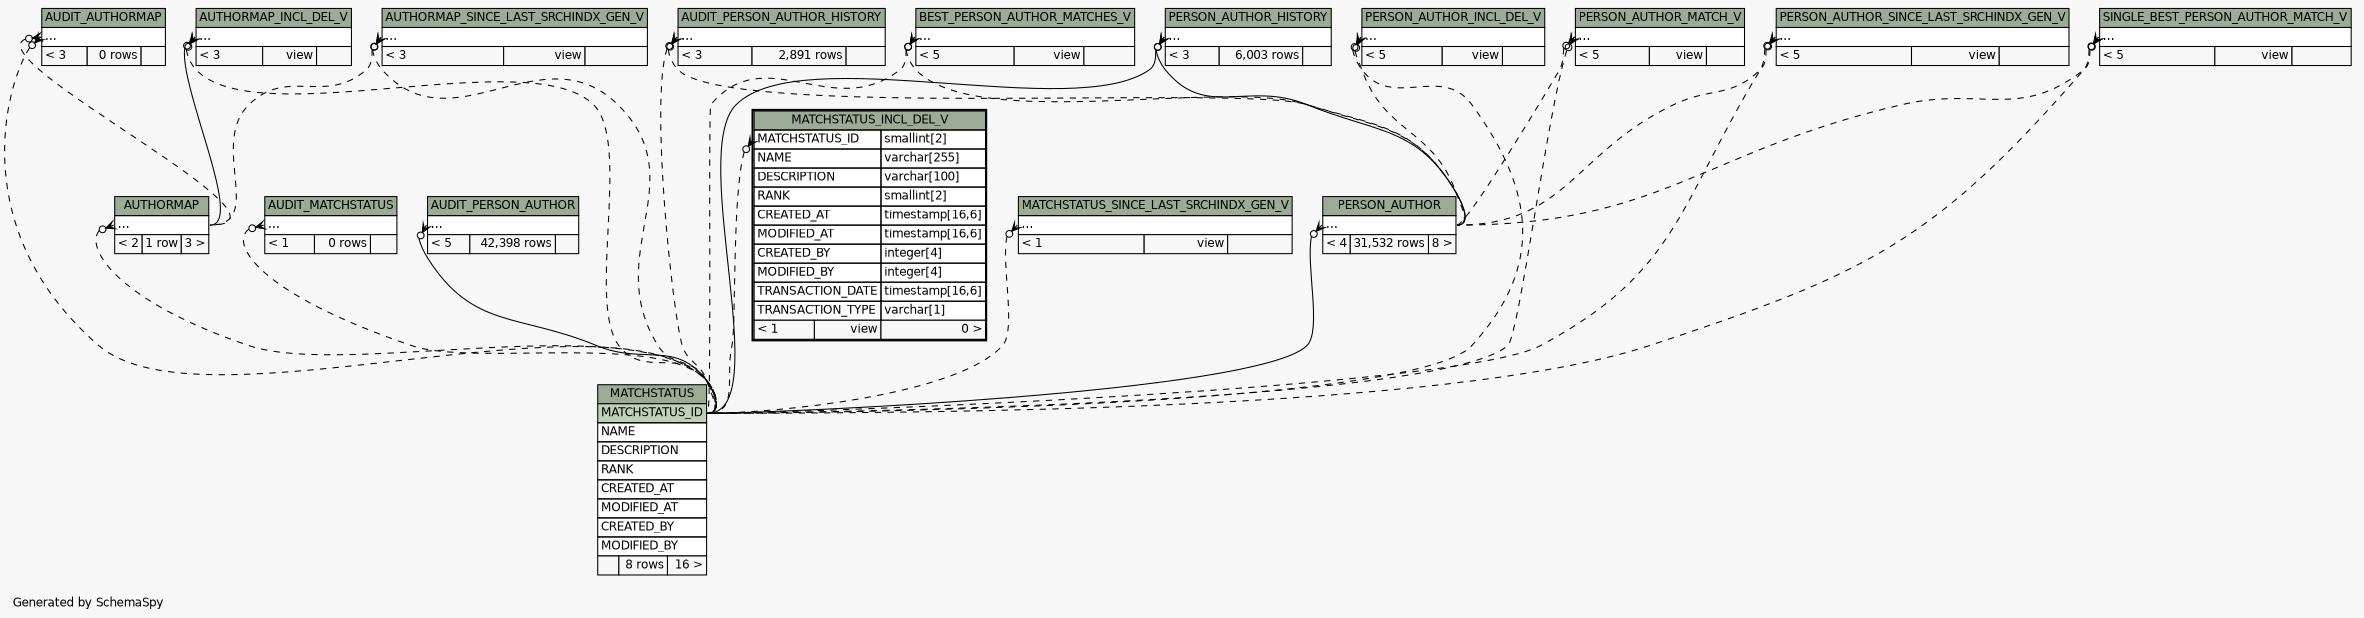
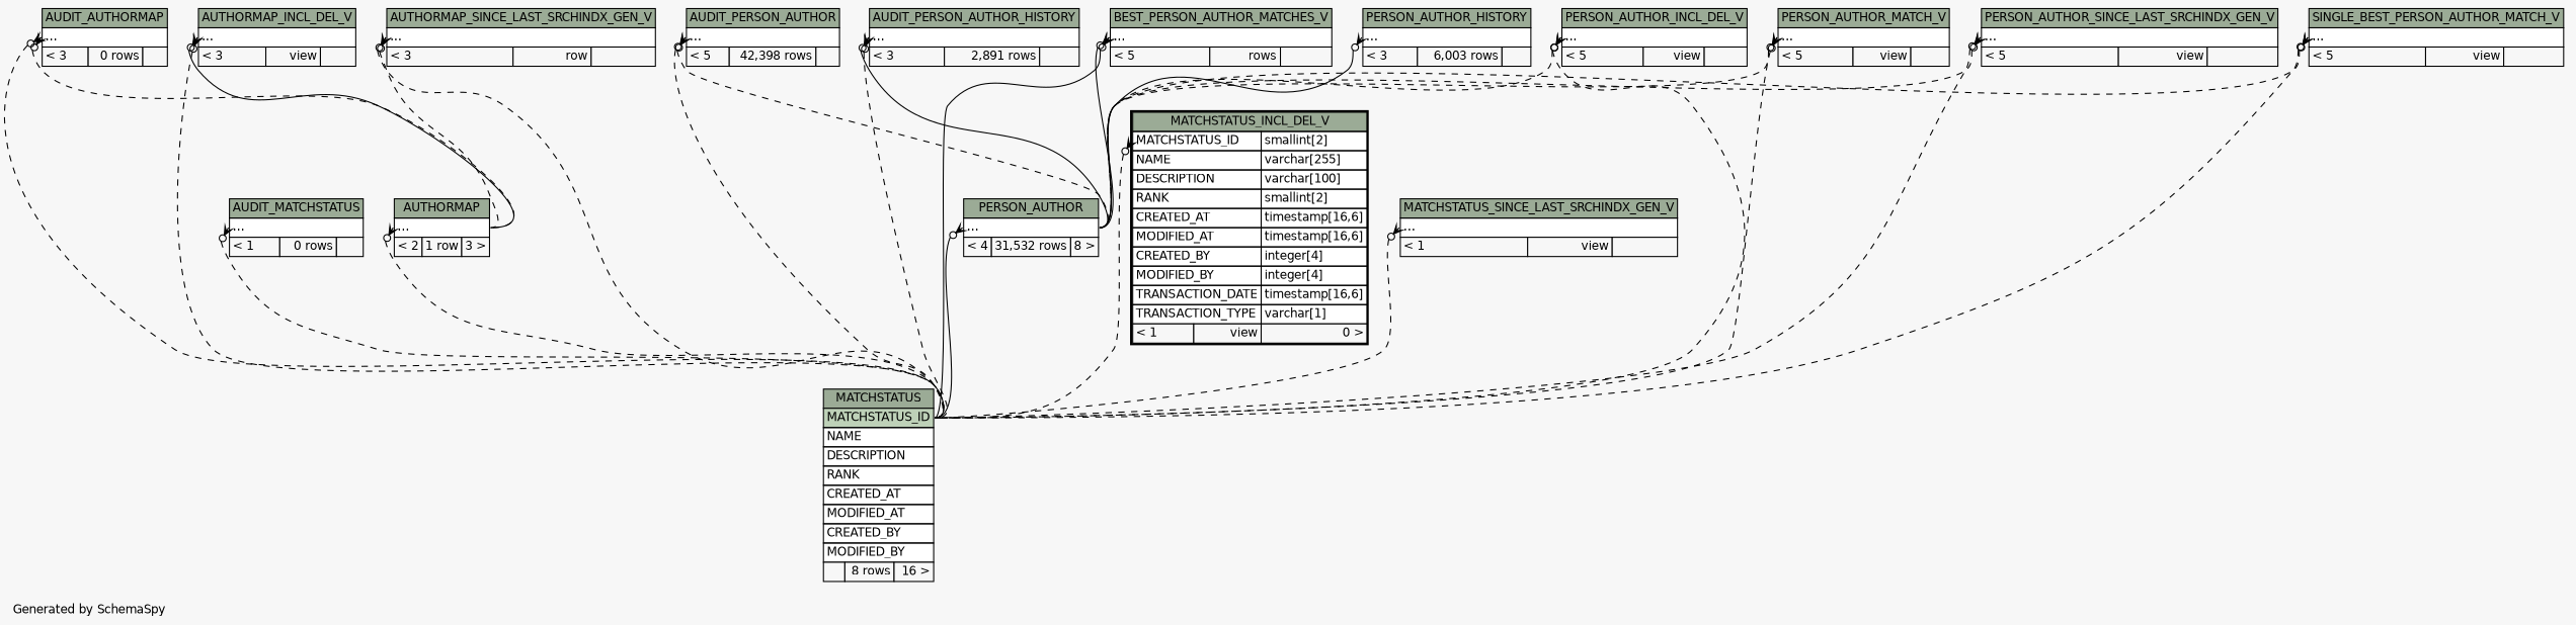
  digraph {
    bgcolor="#f7f7f7"
    fontname=Helvetica
    fontsize=11
    label="\nGenerated by SchemaSpy"
    labeljust=l
    nodesep=0.18
    rankdir=TB
    ranksep=0.46
    node [fontname=Helvetica fontsize=11 shape=plaintext]
    edge [arrowhead=none arrowsize=0.8 arrowtail=crowodot dir=back headport="MATCHSTATUS_ID:e" style=dashed tailport="elipses:w"]
    n1 [label=<     <TABLE BORDER="0" CELLBORDER="1" CELLSPACING="0" BGCOLOR="#ffffff">       <TR><TD COLSPAN="3" BGCOLOR="#9bab96" ALIGN="CENTER">AUDIT_AUTHORMAP</TD></TR>       <TR><TD PORT="elipses" COLSPAN="3" ALIGN="LEFT">...</TD></TR>       <TR><TD ALIGN="LEFT" BGCOLOR="#f7f7f7">&lt; 3</TD><TD ALIGN="RIGHT" BGCOLOR="#f7f7f7">0 rows</TD><TD ALIGN="RIGHT" BGCOLOR="#f7f7f7">  </TD></TR>     </TABLE>>]
    n2 [label=<     <TABLE BORDER="0" CELLBORDER="1" CELLSPACING="0" BGCOLOR="#ffffff">       <TR><TD COLSPAN="3" BGCOLOR="#9bab96" ALIGN="CENTER">AUTHORMAP</TD></TR>       <TR><TD PORT="elipses" COLSPAN="3" ALIGN="LEFT">...</TD></TR>       <TR><TD ALIGN="LEFT" BGCOLOR="#f7f7f7">&lt; 2</TD><TD ALIGN="RIGHT" BGCOLOR="#f7f7f7">1 row</TD><TD ALIGN="RIGHT" BGCOLOR="#f7f7f7">3 &gt;</TD></TR>     </TABLE>>]
    n3 [label=<     <TABLE BORDER="0" CELLBORDER="1" CELLSPACING="0" BGCOLOR="#ffffff">       <TR><TD COLSPAN="3" BGCOLOR="#9bab96" ALIGN="CENTER">MATCHSTATUS</TD></TR>       <TR><TD PORT="MATCHSTATUS_ID" COLSPAN="3" BGCOLOR="#bed1b8" ALIGN="LEFT">MATCHSTATUS_ID</TD></TR>       <TR><TD PORT="NAME" COLSPAN="3" ALIGN="LEFT">NAME</TD></TR>       <TR><TD PORT="DESCRIPTION" COLSPAN="3" ALIGN="LEFT">DESCRIPTION</TD></TR>       <TR><TD PORT="RANK" COLSPAN="3" ALIGN="LEFT">RANK</TD></TR>       <TR><TD PORT="CREATED_AT" COLSPAN="3" ALIGN="LEFT">CREATED_AT</TD></TR>       <TR><TD PORT="MODIFIED_AT" COLSPAN="3" ALIGN="LEFT">MODIFIED_AT</TD></TR>       <TR><TD PORT="CREATED_BY" COLSPAN="3" ALIGN="LEFT">CREATED_BY</TD></TR>       <TR><TD PORT="MODIFIED_BY" COLSPAN="3" ALIGN="LEFT">MODIFIED_BY</TD></TR>       <TR><TD ALIGN="LEFT" BGCOLOR="#f7f7f7">  </TD><TD ALIGN="RIGHT" BGCOLOR="#f7f7f7">8 rows</TD><TD ALIGN="RIGHT" BGCOLOR="#f7f7f7">16 &gt;</TD></TR>     </TABLE>>]
    n4 [label=<     <TABLE BORDER="0" CELLBORDER="1" CELLSPACING="0" BGCOLOR="#ffffff">       <TR><TD COLSPAN="3" BGCOLOR="#9bab96" ALIGN="CENTER">AUDIT_MATCHSTATUS</TD></TR>       <TR><TD PORT="elipses" COLSPAN="3" ALIGN="LEFT">...</TD></TR>       <TR><TD ALIGN="LEFT" BGCOLOR="#f7f7f7">&lt; 1</TD><TD ALIGN="RIGHT" BGCOLOR="#f7f7f7">0 rows</TD><TD ALIGN="RIGHT" BGCOLOR="#f7f7f7">  </TD></TR>     </TABLE>>]
    n5 [label=<     <TABLE BORDER="0" CELLBORDER="1" CELLSPACING="0" BGCOLOR="#ffffff">       <TR><TD COLSPAN="3" BGCOLOR="#9bab96" ALIGN="CENTER">AUDIT_PERSON_AUTHOR</TD></TR>       <TR><TD PORT="elipses" COLSPAN="3" ALIGN="LEFT">...</TD></TR>       <TR><TD ALIGN="LEFT" BGCOLOR="#f7f7f7">&lt; 5</TD><TD ALIGN="RIGHT" BGCOLOR="#f7f7f7">42,398 rows</TD><TD ALIGN="RIGHT" BGCOLOR="#f7f7f7">  </TD></TR>     </TABLE>>]
    n6 [label=<     <TABLE BORDER="0" CELLBORDER="1" CELLSPACING="0" BGCOLOR="#ffffff">       <TR><TD COLSPAN="3" BGCOLOR="#9bab96" ALIGN="CENTER">PERSON_AUTHOR</TD></TR>       <TR><TD PORT="elipses" COLSPAN="3" ALIGN="LEFT">...</TD></TR>       <TR><TD ALIGN="LEFT" BGCOLOR="#f7f7f7">&lt; 4</TD><TD ALIGN="RIGHT" BGCOLOR="#f7f7f7">31,532 rows</TD><TD ALIGN="RIGHT" BGCOLOR="#f7f7f7">8 &gt;</TD></TR>     </TABLE>>]
    n7 [label=<     <TABLE BORDER="0" CELLBORDER="1" CELLSPACING="0" BGCOLOR="#ffffff">       <TR><TD COLSPAN="3" BGCOLOR="#9bab96" ALIGN="CENTER">AUDIT_PERSON_AUTHOR_HISTORY</TD></TR>       <TR><TD PORT="elipses" COLSPAN="3" ALIGN="LEFT">...</TD></TR>       <TR><TD ALIGN="LEFT" BGCOLOR="#f7f7f7">&lt; 3</TD><TD ALIGN="RIGHT" BGCOLOR="#f7f7f7">2,891 rows</TD><TD ALIGN="RIGHT" BGCOLOR="#f7f7f7">  </TD></TR>     </TABLE>>]
    n8 [label=<     <TABLE BORDER="0" CELLBORDER="1" CELLSPACING="0" BGCOLOR="#ffffff">       <TR><TD COLSPAN="3" BGCOLOR="#9bab96" ALIGN="CENTER">AUTHORMAP_INCL_DEL_V</TD></TR>       <TR><TD PORT="elipses" COLSPAN="3" ALIGN="LEFT">...</TD></TR>       <TR><TD ALIGN="LEFT" BGCOLOR="#f7f7f7">&lt; 3</TD><TD ALIGN="RIGHT" BGCOLOR="#f7f7f7">view</TD><TD ALIGN="RIGHT" BGCOLOR="#f7f7f7">  </TD></TR>     </TABLE>>]
-   n9 [label=<     <TABLE BORDER="0" CELLBORDER="1" CELLSPACING="0" BGCOLOR="#ffffff">       <TR><TD COLSPAN="3" BGCOLOR="#9bab96" ALIGN="CENTER">AUTHORMAP_SINCE_LAST_SRCHINDX_GEN_V</TD></TR>       <TR><TD PORT="elipses" COLSPAN="3" ALIGN="LEFT">...</TD></TR>       <TR><TD ALIGN="LEFT" BGCOLOR="#f7f7f7">&lt; 3</TD><TD ALIGN="RIGHT" BGCOLOR="#f7f7f7">view</TD><TD ALIGN="RIGHT" BGCOLOR="#f7f7f7">  </TD></TR>     </TABLE>>]
-   n10 [label=<     <TABLE BORDER="0" CELLBORDER="1" CELLSPACING="0" BGCOLOR="#ffffff">       <TR><TD COLSPAN="3" BGCOLOR="#9bab96" ALIGN="CENTER">BEST_PERSON_AUTHOR_MATCHES_V</TD></TR>       <TR><TD PORT="elipses" COLSPAN="3" ALIGN="LEFT">...</TD></TR>       <TR><TD ALIGN="LEFT" BGCOLOR="#f7f7f7">&lt; 5</TD><TD ALIGN="RIGHT" BGCOLOR="#f7f7f7">view</TD><TD ALIGN="RIGHT" BGCOLOR="#f7f7f7">  </TD></TR>     </TABLE>>]
+   n9 [label=<     <TABLE BORDER="0" CELLBORDER="1" CELLSPACING="0" BGCOLOR="#ffffff">       <TR><TD COLSPAN="3" BGCOLOR="#9bab96" ALIGN="CENTER">AUTHORMAP_SINCE_LAST_SRCHINDX_GEN_V</TD></TR>       <TR><TD PORT="elipses" COLSPAN="3" ALIGN="LEFT">...</TD></TR>       <TR><TD ALIGN="LEFT" BGCOLOR="#f7f7f7">&lt; 3</TD><TD ALIGN="RIGHT" BGCOLOR="#f7f7f7">row</TD><TD ALIGN="RIGHT" BGCOLOR="#f7f7f7">  </TD></TR>     </TABLE>>]
+   n10 [label=<     <TABLE BORDER="0" CELLBORDER="1" CELLSPACING="0" BGCOLOR="#ffffff">       <TR><TD COLSPAN="3" BGCOLOR="#9bab96" ALIGN="CENTER">BEST_PERSON_AUTHOR_MATCHES_V</TD></TR>       <TR><TD PORT="elipses" COLSPAN="3" ALIGN="LEFT">...</TD></TR>       <TR><TD ALIGN="LEFT" BGCOLOR="#f7f7f7">&lt; 5</TD><TD ALIGN="RIGHT" BGCOLOR="#f7f7f7">rows</TD><TD ALIGN="RIGHT" BGCOLOR="#f7f7f7">  </TD></TR>     </TABLE>>]
    n11 [label=<     <TABLE BORDER="2" CELLBORDER="1" CELLSPACING="0" BGCOLOR="#ffffff">       <TR><TD COLSPAN="3" BGCOLOR="#9bab96" ALIGN="CENTER">MATCHSTATUS_INCL_DEL_V</TD></TR>       <TR><TD PORT="MATCHSTATUS_ID" COLSPAN="2" ALIGN="LEFT">MATCHSTATUS_ID</TD><TD PORT="MATCHSTATUS_ID.type" ALIGN="LEFT">smallint[2]</TD></TR>       <TR><TD PORT="NAME" COLSPAN="2" ALIGN="LEFT">NAME</TD><TD PORT="NAME.type" ALIGN="LEFT">varchar[255]</TD></TR>       <TR><TD PORT="DESCRIPTION" COLSPAN="2" ALIGN="LEFT">DESCRIPTION</TD><TD PORT="DESCRIPTION.type" ALIGN="LEFT">varchar[100]</TD></TR>       <TR><TD PORT="RANK" COLSPAN="2" ALIGN="LEFT">RANK</TD><TD PORT="RANK.type" ALIGN="LEFT">smallint[2]</TD></TR>       <TR><TD PORT="CREATED_AT" COLSPAN="2" ALIGN="LEFT">CREATED_AT</TD><TD PORT="CREATED_AT.type" ALIGN="LEFT">timestamp[16,6]</TD></TR>       <TR><TD PORT="MODIFIED_AT" COLSPAN="2" ALIGN="LEFT">MODIFIED_AT</TD><TD PORT="MODIFIED_AT.type" ALIGN="LEFT">timestamp[16,6]</TD></TR>       <TR><TD PORT="CREATED_BY" COLSPAN="2" ALIGN="LEFT">CREATED_BY</TD><TD PORT="CREATED_BY.type" ALIGN="LEFT">integer[4]</TD></TR>       <TR><TD PORT="MODIFIED_BY" COLSPAN="2" ALIGN="LEFT">MODIFIED_BY</TD><TD PORT="MODIFIED_BY.type" ALIGN="LEFT">integer[4]</TD></TR>       <TR><TD PORT="TRANSACTION_DATE" COLSPAN="2" ALIGN="LEFT">TRANSACTION_DATE</TD><TD PORT="TRANSACTION_DATE.type" ALIGN="LEFT">timestamp[16,6]</TD></TR>       <TR><TD PORT="TRANSACTION_TYPE" COLSPAN="2" ALIGN="LEFT">TRANSACTION_TYPE</TD><TD PORT="TRANSACTION_TYPE.type" ALIGN="LEFT">varchar[1]</TD></TR>       <TR><TD ALIGN="LEFT" BGCOLOR="#f7f7f7">&lt; 1</TD><TD ALIGN="RIGHT" BGCOLOR="#f7f7f7">view</TD><TD ALIGN="RIGHT" BGCOLOR="#f7f7f7">0 &gt;</TD></TR>     </TABLE>>]
    n12 [label=<     <TABLE BORDER="0" CELLBORDER="1" CELLSPACING="0" BGCOLOR="#ffffff">       <TR><TD COLSPAN="3" BGCOLOR="#9bab96" ALIGN="CENTER">MATCHSTATUS_SINCE_LAST_SRCHINDX_GEN_V</TD></TR>       <TR><TD PORT="elipses" COLSPAN="3" ALIGN="LEFT">...</TD></TR>       <TR><TD ALIGN="LEFT" BGCOLOR="#f7f7f7">&lt; 1</TD><TD ALIGN="RIGHT" BGCOLOR="#f7f7f7">view</TD><TD ALIGN="RIGHT" BGCOLOR="#f7f7f7">  </TD></TR>     </TABLE>>]
    n13 [label=<     <TABLE BORDER="0" CELLBORDER="1" CELLSPACING="0" BGCOLOR="#ffffff">       <TR><TD COLSPAN="3" BGCOLOR="#9bab96" ALIGN="CENTER">PERSON_AUTHOR_HISTORY</TD></TR>       <TR><TD PORT="elipses" COLSPAN="3" ALIGN="LEFT">...</TD></TR>       <TR><TD ALIGN="LEFT" BGCOLOR="#f7f7f7">&lt; 3</TD><TD ALIGN="RIGHT" BGCOLOR="#f7f7f7">6,003 rows</TD><TD ALIGN="RIGHT" BGCOLOR="#f7f7f7">  </TD></TR>     </TABLE>>]
    n14 [label=<     <TABLE BORDER="0" CELLBORDER="1" CELLSPACING="0" BGCOLOR="#ffffff">       <TR><TD COLSPAN="3" BGCOLOR="#9bab96" ALIGN="CENTER">PERSON_AUTHOR_INCL_DEL_V</TD></TR>       <TR><TD PORT="elipses" COLSPAN="3" ALIGN="LEFT">...</TD></TR>       <TR><TD ALIGN="LEFT" BGCOLOR="#f7f7f7">&lt; 5</TD><TD ALIGN="RIGHT" BGCOLOR="#f7f7f7">view</TD><TD ALIGN="RIGHT" BGCOLOR="#f7f7f7">  </TD></TR>     </TABLE>>]
    n15 [label=<     <TABLE BORDER="0" CELLBORDER="1" CELLSPACING="0" BGCOLOR="#ffffff">       <TR><TD COLSPAN="3" BGCOLOR="#9bab96" ALIGN="CENTER">PERSON_AUTHOR_MATCH_V</TD></TR>       <TR><TD PORT="elipses" COLSPAN="3" ALIGN="LEFT">...</TD></TR>       <TR><TD ALIGN="LEFT" BGCOLOR="#f7f7f7">&lt; 5</TD><TD ALIGN="RIGHT" BGCOLOR="#f7f7f7">view</TD><TD ALIGN="RIGHT" BGCOLOR="#f7f7f7">  </TD></TR>     </TABLE>>]
    n16 [label=<     <TABLE BORDER="0" CELLBORDER="1" CELLSPACING="0" BGCOLOR="#ffffff">       <TR><TD COLSPAN="3" BGCOLOR="#9bab96" ALIGN="CENTER">PERSON_AUTHOR_SINCE_LAST_SRCHINDX_GEN_V</TD></TR>       <TR><TD PORT="elipses" COLSPAN="3" ALIGN="LEFT">...</TD></TR>       <TR><TD ALIGN="LEFT" BGCOLOR="#f7f7f7">&lt; 5</TD><TD ALIGN="RIGHT" BGCOLOR="#f7f7f7">view</TD><TD ALIGN="RIGHT" BGCOLOR="#f7f7f7">  </TD></TR>     </TABLE>>]
    n17 [label=<     <TABLE BORDER="0" CELLBORDER="1" CELLSPACING="0" BGCOLOR="#ffffff">       <TR><TD COLSPAN="3" BGCOLOR="#9bab96" ALIGN="CENTER">SINGLE_BEST_PERSON_AUTHOR_MATCH_V</TD></TR>       <TR><TD PORT="elipses" COLSPAN="3" ALIGN="LEFT">...</TD></TR>       <TR><TD ALIGN="LEFT" BGCOLOR="#f7f7f7">&lt; 5</TD><TD ALIGN="RIGHT" BGCOLOR="#f7f7f7">view</TD><TD ALIGN="RIGHT" BGCOLOR="#f7f7f7">  </TD></TR>     </TABLE>>]
    n1 -> n2 [headport="elipses:e"]
    n1 -> n3
    n2 -> n3
    n4 -> n3
-   n5 -> n3 [style=solid]
+   n5 -> n3
+   n5 -> n6 [headport="elipses:e"]
    n6 -> n3 [style=""]
    n7 -> n3
-   n7 -> n6 [headport="elipses:e"]
+   n7 -> n6 [headport="elipses:e" style=solid]
    n8 -> n2 [headport="elipses:e" style=solid]
    n8 -> n3
    n9 -> n2 [headport="elipses:e"]
    n9 -> n3
-   n10 -> n3
-   n10 -> n6 [headport="elipses:e"]
+   n10 -> n3 [style=solid]
+   n10 -> n6 [headport="elipses:e" style=solid]
    n11 -> n3 [tailport="MATCHSTATUS_ID:w"]
    n12 -> n3
-   n13 -> n3 [style=""]
    n13 -> n6 [headport="elipses:e" style=""]
    n14 -> n3
    n14 -> n6 [headport="elipses:e"]
    n15 -> n3
    n15 -> n6 [headport="elipses:e"]
    n16 -> n3
    n16 -> n6 [headport="elipses:e"]
    n17 -> n3
    n17 -> n6 [headport="elipses:e"]
  }
